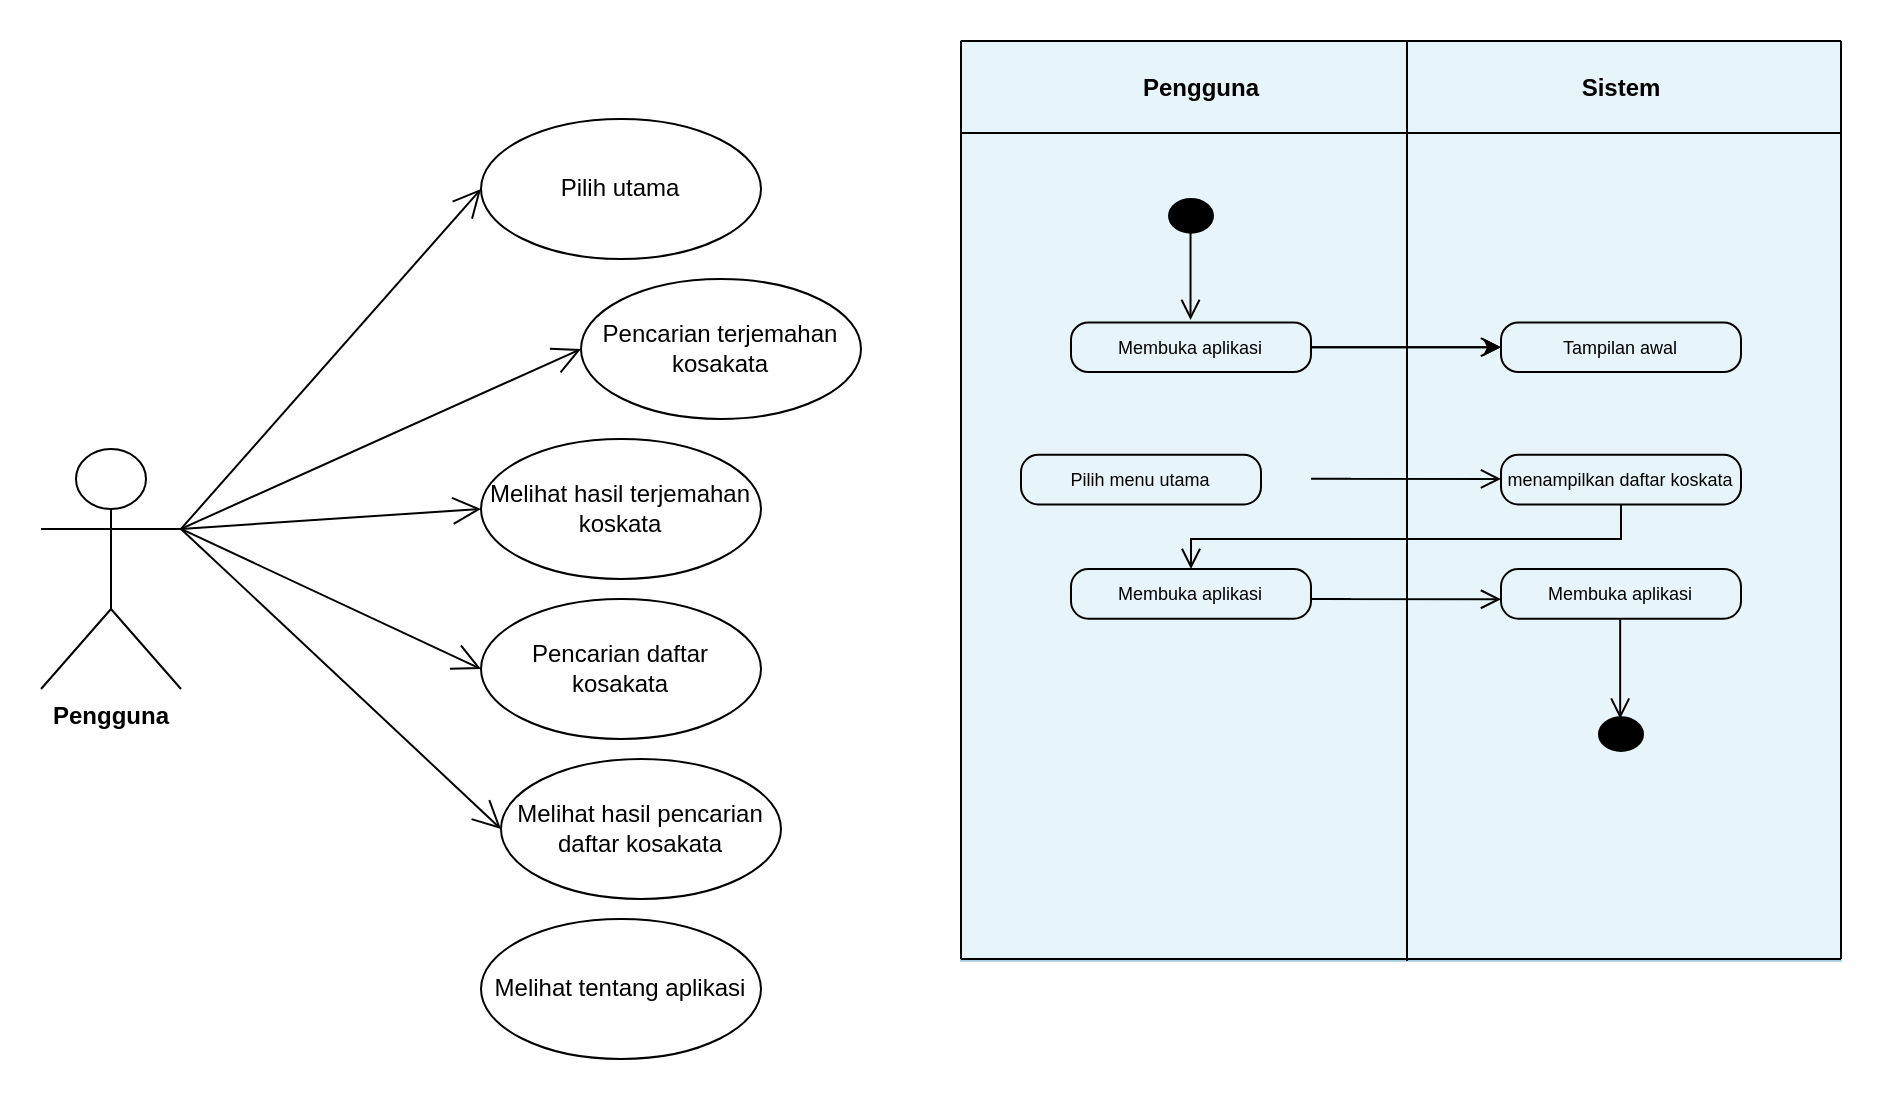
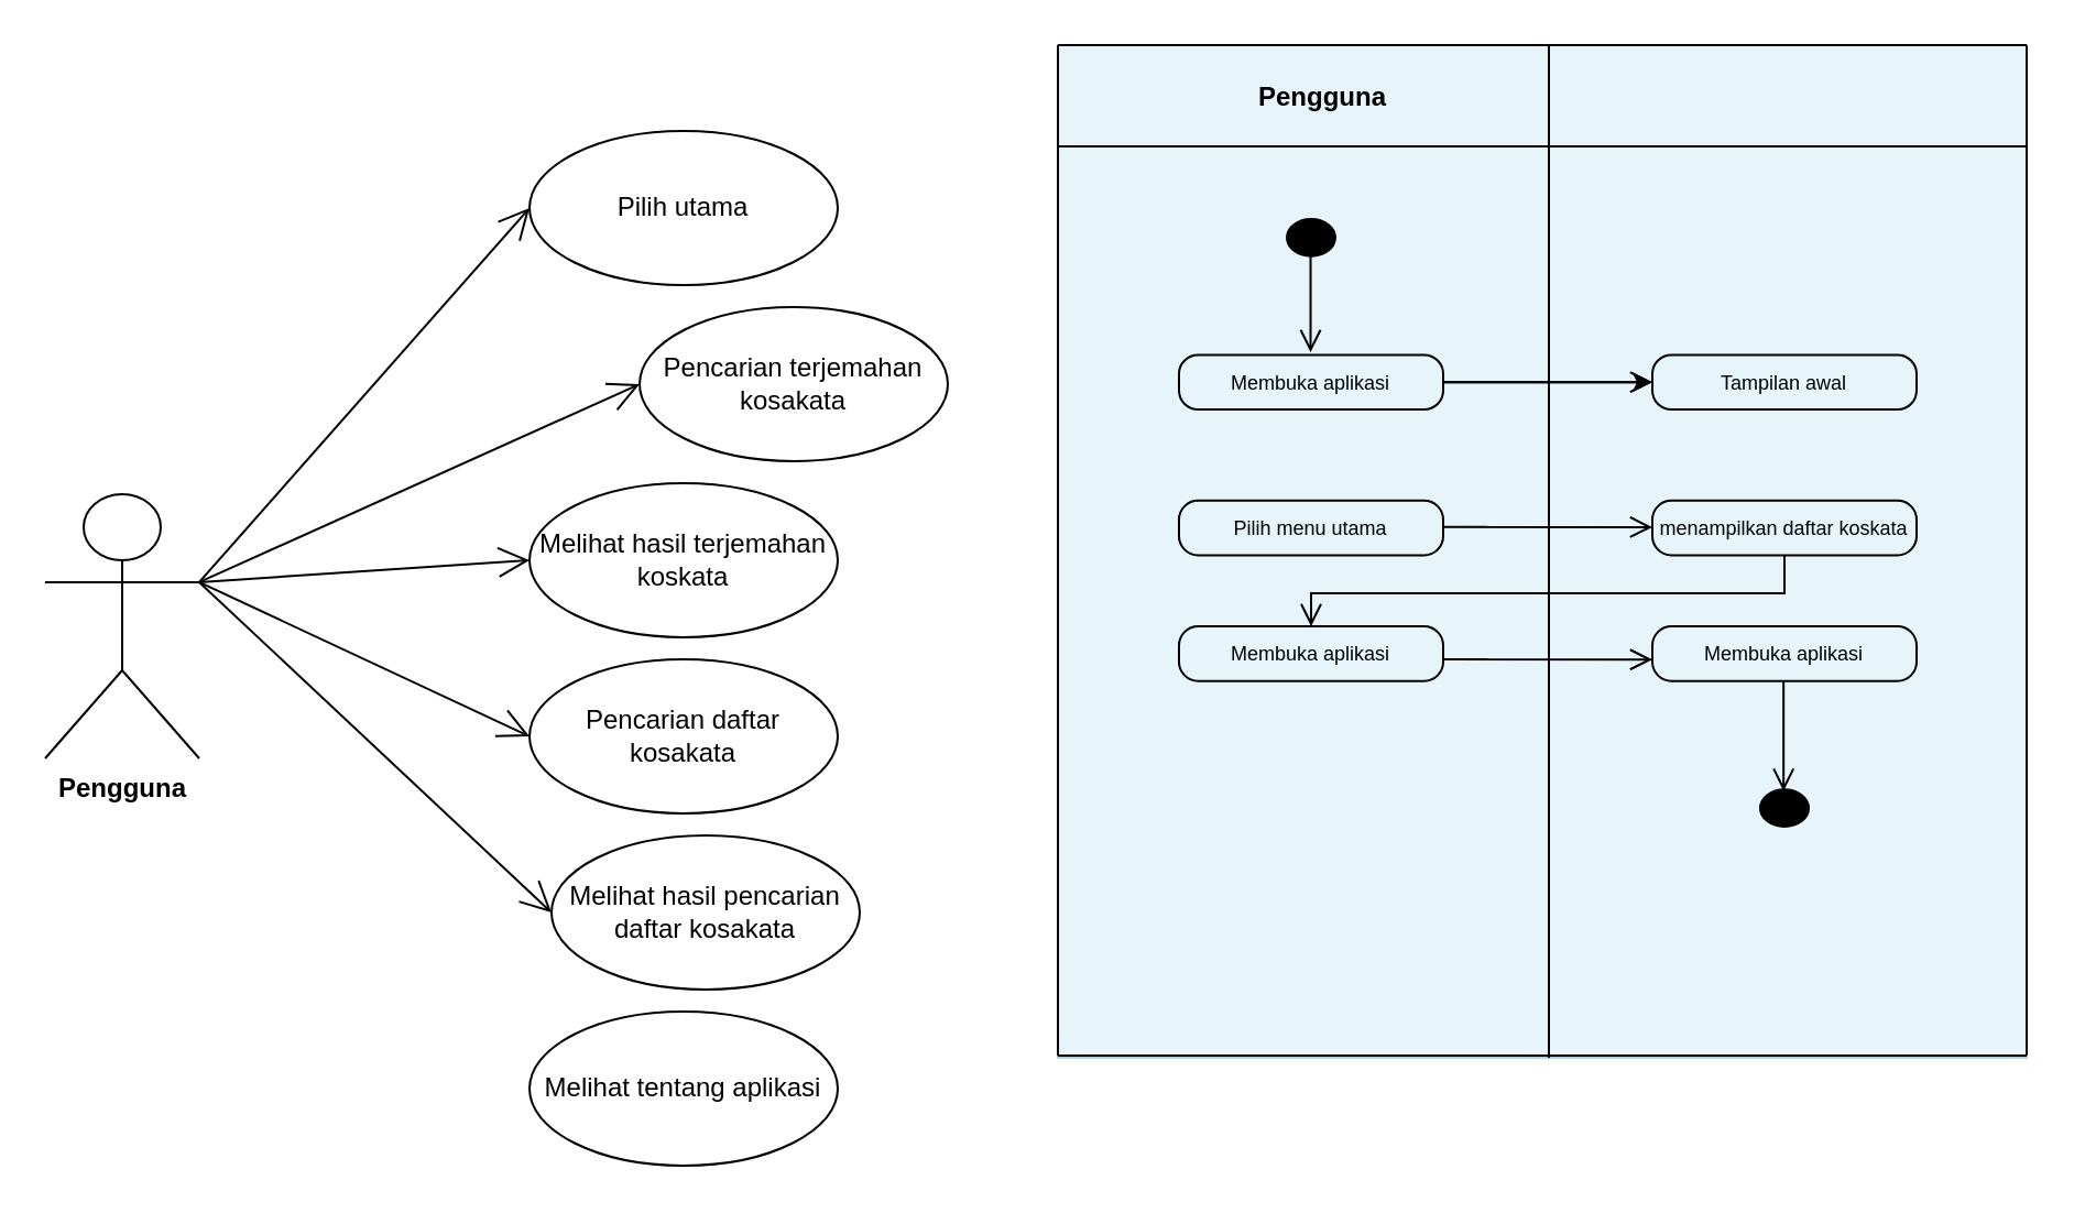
  <mxCell id="0" />
  <mxCell id="1" parent="0" />
  <mxCell id="2" value="&lt;b&gt;Pengguna&lt;/b&gt;" style="shape=umlActor;verticalLabelPosition=bottom;verticalAlign=top;html=1;outlineConnect=0;" vertex="1" parent="1"><mxGeometry x="20" y="224" width="70" height="120" as="geometry" /></mxCell>
  <mxCell id="3" value="Pilih utama" style="ellipse;whiteSpace=wrap;html=1;" vertex="1" parent="1"><mxGeometry x="240" y="59" width="140" height="70" as="geometry" /></mxCell>
  <mxCell id="4" value="Pencarian terjemahan kosakata&lt;br&gt;" style="ellipse;whiteSpace=wrap;html=1;" vertex="1" parent="1"><mxGeometry x="290" y="139" width="140" height="70" as="geometry" /></mxCell>
  <mxCell id="5" value="Melihat hasil terjemahan koskata&lt;br&gt;" style="ellipse;whiteSpace=wrap;html=1;" vertex="1" parent="1"><mxGeometry x="240" y="219" width="140" height="70" as="geometry" /></mxCell>
  <mxCell id="6" value="Pencarian daftar kosakata" style="ellipse;whiteSpace=wrap;html=1;" vertex="1" parent="1"><mxGeometry x="240" y="299" width="140" height="70" as="geometry" /></mxCell>
  <mxCell id="7" value="Melihat hasil pencarian daftar kosakata" style="ellipse;whiteSpace=wrap;html=1;" vertex="1" parent="1"><mxGeometry x="250" y="379" width="140" height="70" as="geometry" /></mxCell>
  <mxCell id="8" value="Melihat tentang aplikasi" style="ellipse;whiteSpace=wrap;html=1;" vertex="1" parent="1"><mxGeometry x="240" y="459" width="140" height="70" as="geometry" /></mxCell>
  <mxCell id="9" value="" style="endArrow=open;endFill=1;endSize=12;html=1;rounded=0;exitX=1;exitY=0.333;exitDx=0;exitDy=0;exitPerimeter=0;entryX=0;entryY=0.5;entryDx=0;entryDy=0;" edge="1" parent="1" source="2" target="5"><mxGeometry width="160" relative="1" as="geometry"><mxPoint x="90" y="269" as="sourcePoint" /><mxPoint x="250" y="269" as="targetPoint" /></mxGeometry></mxCell>
  <mxCell id="10" value="" style="endArrow=open;endFill=1;endSize=12;html=1;rounded=0;exitX=1;exitY=0.333;exitDx=0;exitDy=0;exitPerimeter=0;entryX=0;entryY=0.5;entryDx=0;entryDy=0;" edge="1" parent="1" source="2" target="6"><mxGeometry width="160" relative="1" as="geometry"><mxPoint x="100" y="274" as="sourcePoint" /><mxPoint x="250" y="264" as="targetPoint" /></mxGeometry></mxCell>
  <mxCell id="11" value="" style="endArrow=open;endFill=1;endSize=12;html=1;rounded=0;exitX=1;exitY=0.333;exitDx=0;exitDy=0;exitPerimeter=0;entryX=0;entryY=0.5;entryDx=0;entryDy=0;" edge="1" parent="1" source="2" target="7"><mxGeometry width="160" relative="1" as="geometry"><mxPoint x="110" y="284" as="sourcePoint" /><mxPoint x="260" y="274" as="targetPoint" /></mxGeometry></mxCell>
  <mxCell id="12" value="" style="endArrow=open;endFill=1;endSize=12;html=1;rounded=0;exitX=1;exitY=0.333;exitDx=0;exitDy=0;exitPerimeter=0;entryX=0;entryY=0.5;entryDx=0;entryDy=0;" edge="1" parent="1" source="2" target="4"><mxGeometry width="160" relative="1" as="geometry"><mxPoint x="100" y="274" as="sourcePoint" /><mxPoint x="250" y="264" as="targetPoint" /></mxGeometry></mxCell>
  <mxCell id="13" value="" style="endArrow=open;endFill=1;endSize=12;html=1;rounded=0;exitX=1;exitY=0.333;exitDx=0;exitDy=0;exitPerimeter=0;entryX=0;entryY=0.5;entryDx=0;entryDy=0;" edge="1" parent="1" source="2" target="3"><mxGeometry width="160" relative="1" as="geometry"><mxPoint x="110" y="284" as="sourcePoint" /><mxPoint x="260" y="274" as="targetPoint" /></mxGeometry></mxCell>
  <mxCell id="14" value="" style="group;fillColor=#b1ddf0;strokeColor=#10739e;opacity=30;" vertex="1" connectable="0" parent="1"><mxGeometry x="480" y="20" width="440" height="460" as="geometry" /></mxCell>
  <mxCell id="15" value="" style="endArrow=none;html=1;rounded=0;" edge="1" parent="14"><mxGeometry width="50" height="50" relative="1" as="geometry"><mxPoint y="46" as="sourcePoint" /><mxPoint x="440" y="46" as="targetPoint" /></mxGeometry></mxCell>
  <mxCell id="16" value="" style="endArrow=none;html=1;rounded=0;" edge="1" parent="14"><mxGeometry width="50" height="50" relative="1" as="geometry"><mxPoint x="223" y="460" as="sourcePoint" /><mxPoint x="223" as="targetPoint" /></mxGeometry></mxCell>
  <mxCell id="17" value="&lt;b&gt;Pengguna&lt;/b&gt;" style="text;html=1;resizable=0;autosize=1;align=center;verticalAlign=middle;points=[];fillColor=none;strokeColor=none;rounded=0;opacity=30;" vertex="1" parent="14"><mxGeometry x="80" y="9" width="80" height="30" as="geometry" /></mxCell>
- <mxCell id="18" value="&lt;b&gt;Sistem&lt;/b&gt;" style="text;html=1;resizable=0;autosize=1;align=center;verticalAlign=middle;points=[];fillColor=none;strokeColor=none;rounded=0;opacity=30;" vertex="1" parent="14"><mxGeometry x="300" y="9" width="60" height="30" as="geometry" /></mxCell>
  <mxCell id="19" value="" style="endArrow=none;html=1;rounded=0;" edge="1" parent="14"><mxGeometry width="50" height="50" relative="1" as="geometry"><mxPoint y="459" as="sourcePoint" /><mxPoint as="targetPoint" /></mxGeometry></mxCell>
  <mxCell id="20" value="" style="endArrow=none;html=1;rounded=0;" edge="1" parent="14"><mxGeometry width="50" height="50" relative="1" as="geometry"><mxPoint x="440" y="459" as="sourcePoint" /><mxPoint x="440" as="targetPoint" /></mxGeometry></mxCell>
  <mxCell id="21" value="" style="endArrow=none;html=1;rounded=0;" edge="1" parent="14"><mxGeometry width="50" height="50" relative="1" as="geometry"><mxPoint y="459.0" as="sourcePoint" /><mxPoint x="440" y="459.0" as="targetPoint" /></mxGeometry></mxCell>
  <mxCell id="22" value="" style="endArrow=none;html=1;rounded=0;" edge="1" parent="14"><mxGeometry width="50" height="50" relative="1" as="geometry"><mxPoint as="sourcePoint" /><mxPoint x="440" as="targetPoint" /></mxGeometry></mxCell>
  <mxCell id="23" value="" style="ellipse;html=1;shape=startState;fillColor=#000000;strokeColor=#000000;" vertex="1" parent="14"><mxGeometry x="100" y="75.001" width="30" height="24.829" as="geometry" /></mxCell>
  <mxCell id="24" value="&lt;font style=&quot;font-size: 9px;&quot;&gt;Membuka aplikasi&lt;/font&gt;" style="rounded=1;whiteSpace=wrap;html=1;strokeColor=#000000;strokeWidth=1;fillColor=none;arcSize=35;" vertex="1" parent="14"><mxGeometry x="55" y="140.699" width="120" height="24.829" as="geometry" /></mxCell>
- <mxCell id="25" value="&lt;font style=&quot;font-size: 9px;&quot;&gt;Pilih menu utama&lt;/font&gt;" style="rounded=1;whiteSpace=wrap;html=1;strokeColor=#000000;strokeWidth=1;fillColor=none;arcSize=35;" vertex="1" parent="14"><mxGeometry x="30" y="206.911" width="120" height="24.829" as="geometry" /></mxCell>
+ <mxCell id="25" value="&lt;font style=&quot;font-size: 9px;&quot;&gt;Pilih menu utama&lt;/font&gt;" style="rounded=1;whiteSpace=wrap;html=1;strokeColor=#000000;strokeWidth=1;fillColor=none;arcSize=35;" vertex="1" parent="14"><mxGeometry x="55" y="206.911" width="120" height="24.829" as="geometry" /></mxCell>
  <mxCell id="26" value="&lt;font style=&quot;font-size: 9px;&quot;&gt;Tampilan awal&lt;/font&gt;" style="rounded=1;whiteSpace=wrap;html=1;strokeColor=#000000;strokeWidth=1;fillColor=none;arcSize=35;" vertex="1" parent="14"><mxGeometry x="270" y="140.699" width="120" height="24.829" as="geometry" /></mxCell>
  <mxCell id="27" value="&lt;font style=&quot;font-size: 9px;&quot;&gt;menampilkan daftar koskata&lt;/font&gt;" style="rounded=1;whiteSpace=wrap;html=1;strokeColor=#000000;strokeWidth=1;fillColor=none;arcSize=35;" vertex="1" parent="14"><mxGeometry x="270" y="206.911" width="120" height="24.829" as="geometry" /></mxCell>
  <mxCell id="28" value="&lt;font style=&quot;font-size: 9px;&quot;&gt;Membuka aplikasi&lt;/font&gt;" style="rounded=1;whiteSpace=wrap;html=1;strokeColor=#000000;strokeWidth=1;fillColor=none;arcSize=35;" vertex="1" parent="14"><mxGeometry x="270" y="264.018" width="120" height="24.829" as="geometry" /></mxCell>
  <mxCell id="29" value="&lt;font style=&quot;font-size: 9px;&quot;&gt;Membuka aplikasi&lt;/font&gt;" style="rounded=1;whiteSpace=wrap;html=1;strokeColor=#000000;strokeWidth=1;fillColor=none;arcSize=35;" vertex="1" parent="14"><mxGeometry x="55" y="264.018" width="120" height="24.829" as="geometry" /></mxCell>
  <mxCell id="30" value="" style="ellipse;html=1;shape=startState;fillColor=#000000;strokeColor=#000000;" vertex="1" parent="14"><mxGeometry x="315" y="334.171" width="30" height="24.829" as="geometry" /></mxCell>
  <mxCell id="31" value="" style="edgeStyle=orthogonalEdgeStyle;html=1;verticalAlign=bottom;endArrow=open;endSize=8;strokeColor=#000000;rounded=0;" edge="1" parent="14"><mxGeometry relative="1" as="geometry"><mxPoint x="329.58" y="338.829" as="targetPoint" /><mxPoint x="329.58" y="289.171" as="sourcePoint" /></mxGeometry></mxCell>
  <mxCell id="32" value="" style="edgeStyle=orthogonalEdgeStyle;html=1;verticalAlign=bottom;endArrow=open;endSize=8;strokeColor=#000000;rounded=0;" edge="1" parent="14"><mxGeometry relative="1" as="geometry"><mxPoint x="114.76" y="139.489" as="targetPoint" /><mxPoint x="114.76" y="89.831" as="sourcePoint" /></mxGeometry></mxCell>
  <mxCell id="33" value="" style="edgeStyle=orthogonalEdgeStyle;html=1;verticalAlign=bottom;endArrow=open;endSize=8;strokeColor=#000000;rounded=0;exitX=1;exitY=0.5;exitDx=0;exitDy=0;entryX=0;entryY=0.5;entryDx=0;entryDy=0;" edge="1" parent="14" source="24" target="26"><mxGeometry relative="1" as="geometry"><mxPoint x="220.0" y="165.529" as="targetPoint" /><mxPoint x="220.0" y="115.871" as="sourcePoint" /></mxGeometry></mxCell>
  <mxCell id="34" value="" style="edgeStyle=orthogonalEdgeStyle;rounded=0;orthogonalLoop=1;jettySize=auto;html=1;fontColor=#000000;strokeColor=#000000;" edge="1" parent="14" source="24" target="26"><mxGeometry relative="1" as="geometry" /></mxCell>
  <mxCell id="35" value="" style="edgeStyle=orthogonalEdgeStyle;html=1;verticalAlign=bottom;endArrow=open;endSize=8;strokeColor=#000000;rounded=0;exitX=1;exitY=0.5;exitDx=0;exitDy=0;" edge="1" parent="14"><mxGeometry relative="1" as="geometry"><mxPoint x="270" y="219" as="targetPoint" /><mxPoint x="195" y="218.874" as="sourcePoint" /><Array as="points"><mxPoint x="175" y="219" /><mxPoint x="175" y="219" /></Array></mxGeometry></mxCell>
  <mxCell id="36" value="" style="edgeStyle=orthogonalEdgeStyle;html=1;verticalAlign=bottom;endArrow=open;endSize=8;strokeColor=#000000;rounded=0;exitX=0.5;exitY=1;exitDx=0;exitDy=0;entryX=0.5;entryY=0;entryDx=0;entryDy=0;" edge="1" parent="14" source="27" target="29"><mxGeometry relative="1" as="geometry"><mxPoint x="120" y="269" as="targetPoint" /><mxPoint x="335" y="231.738" as="sourcePoint" /><Array as="points"><mxPoint x="330" y="249" /><mxPoint x="115" y="249" /></Array></mxGeometry></mxCell>
  <mxCell id="37" value="" style="edgeStyle=orthogonalEdgeStyle;html=1;verticalAlign=bottom;endArrow=open;endSize=8;strokeColor=#000000;rounded=0;exitX=1;exitY=0.5;exitDx=0;exitDy=0;" edge="1" parent="14"><mxGeometry relative="1" as="geometry"><mxPoint x="270" y="279.13" as="targetPoint" /><mxPoint x="195" y="279.004" as="sourcePoint" /><Array as="points"><mxPoint x="175" y="279.13" /><mxPoint x="175" y="279.13" /></Array></mxGeometry></mxCell>
